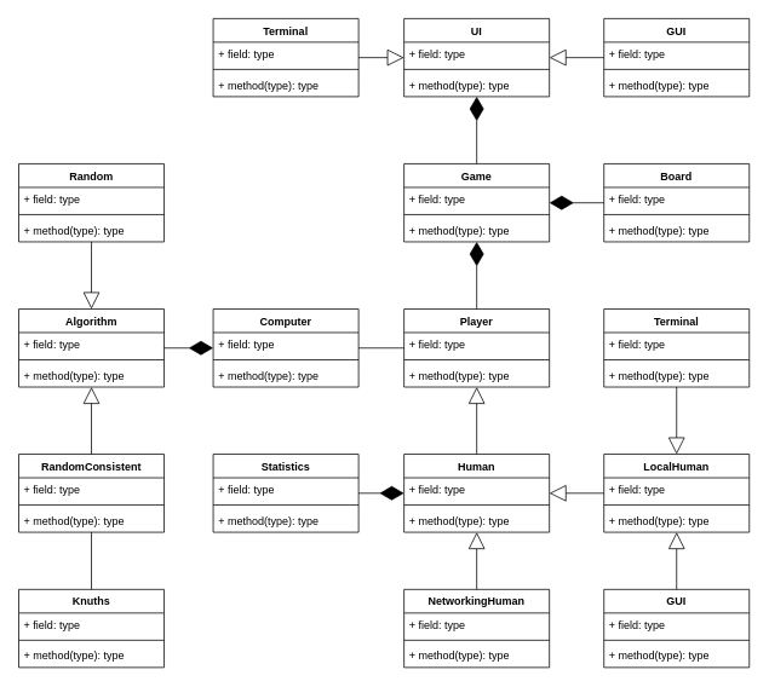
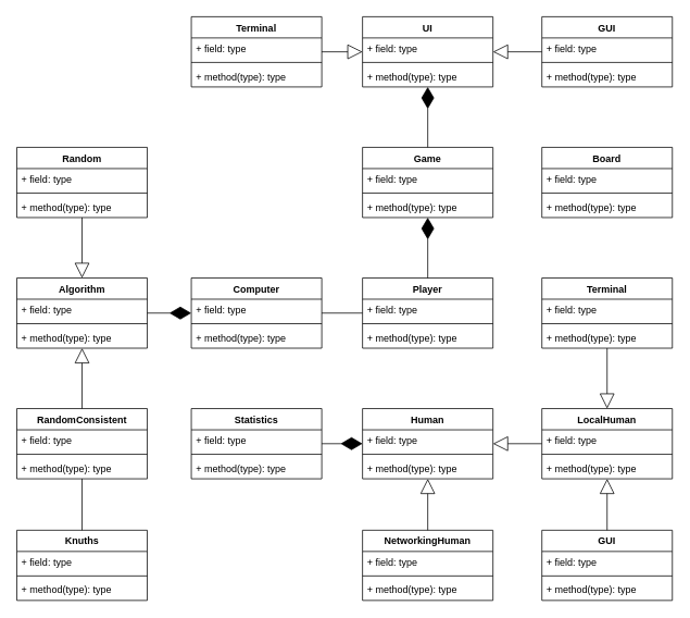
  <mxCell id="0" />
  <mxCell id="1" parent="0" />
  <mxCell id="2" value="Game" style="swimlane;fontStyle=1;align=center;verticalAlign=top;childLayout=stackLayout;horizontal=1;startSize=26;horizontalStack=0;resizeParent=1;resizeParentMax=0;resizeLast=0;collapsible=1;marginBottom=0;" parent="1" vertex="1"><mxGeometry x="444" y="180" width="160" height="86" as="geometry" /></mxCell>
  <mxCell id="3" value="+ field: type" style="text;strokeColor=none;fillColor=none;align=left;verticalAlign=top;spacingLeft=4;spacingRight=4;overflow=hidden;rotatable=0;points=[[0,0.5],[1,0.5]];portConstraint=eastwest;" parent="2" vertex="1"><mxGeometry y="26" width="160" height="26" as="geometry" /></mxCell>
  <mxCell id="4" value="" style="line;strokeWidth=1;fillColor=none;align=left;verticalAlign=middle;spacingTop=-1;spacingLeft=3;spacingRight=3;rotatable=0;labelPosition=right;points=[];portConstraint=eastwest;" parent="2" vertex="1"><mxGeometry y="52" width="160" height="8" as="geometry" /></mxCell>
  <mxCell id="5" value="+ method(type): type" style="text;strokeColor=none;fillColor=none;align=left;verticalAlign=top;spacingLeft=4;spacingRight=4;overflow=hidden;rotatable=0;points=[[0,0.5],[1,0.5]];portConstraint=eastwest;" parent="2" vertex="1"><mxGeometry y="60" width="160" height="26" as="geometry" /></mxCell>
  <mxCell id="6" value="Terminal" style="swimlane;fontStyle=1;align=center;verticalAlign=top;childLayout=stackLayout;horizontal=1;startSize=26;horizontalStack=0;resizeParent=1;resizeParentMax=0;resizeLast=0;collapsible=1;marginBottom=0;" parent="1" vertex="1"><mxGeometry x="664" y="340" width="160" height="86" as="geometry" /></mxCell>
  <mxCell id="7" value="+ field: type" style="text;strokeColor=none;fillColor=none;align=left;verticalAlign=top;spacingLeft=4;spacingRight=4;overflow=hidden;rotatable=0;points=[[0,0.5],[1,0.5]];portConstraint=eastwest;" parent="6" vertex="1"><mxGeometry y="26" width="160" height="26" as="geometry" /></mxCell>
  <mxCell id="8" value="" style="line;strokeWidth=1;fillColor=none;align=left;verticalAlign=middle;spacingTop=-1;spacingLeft=3;spacingRight=3;rotatable=0;labelPosition=right;points=[];portConstraint=eastwest;" parent="6" vertex="1"><mxGeometry y="52" width="160" height="8" as="geometry" /></mxCell>
  <mxCell id="9" value="+ method(type): type" style="text;strokeColor=none;fillColor=none;align=left;verticalAlign=top;spacingLeft=4;spacingRight=4;overflow=hidden;rotatable=0;points=[[0,0.5],[1,0.5]];portConstraint=eastwest;" parent="6" vertex="1"><mxGeometry y="60" width="160" height="26" as="geometry" /></mxCell>
  <mxCell id="10" value="GUI" style="swimlane;fontStyle=1;align=center;verticalAlign=top;childLayout=stackLayout;horizontal=1;startSize=26;horizontalStack=0;resizeParent=1;resizeParentMax=0;resizeLast=0;collapsible=1;marginBottom=0;" parent="1" vertex="1"><mxGeometry x="664" y="649" width="160" height="86" as="geometry" /></mxCell>
  <mxCell id="11" value="+ field: type" style="text;strokeColor=none;fillColor=none;align=left;verticalAlign=top;spacingLeft=4;spacingRight=4;overflow=hidden;rotatable=0;points=[[0,0.5],[1,0.5]];portConstraint=eastwest;" parent="10" vertex="1"><mxGeometry y="26" width="160" height="26" as="geometry" /></mxCell>
  <mxCell id="12" value="" style="line;strokeWidth=1;fillColor=none;align=left;verticalAlign=middle;spacingTop=-1;spacingLeft=3;spacingRight=3;rotatable=0;labelPosition=right;points=[];portConstraint=eastwest;" parent="10" vertex="1"><mxGeometry y="52" width="160" height="8" as="geometry" /></mxCell>
  <mxCell id="13" value="+ method(type): type" style="text;strokeColor=none;fillColor=none;align=left;verticalAlign=top;spacingLeft=4;spacingRight=4;overflow=hidden;rotatable=0;points=[[0,0.5],[1,0.5]];portConstraint=eastwest;" parent="10" vertex="1"><mxGeometry y="60" width="160" height="26" as="geometry" /></mxCell>
  <mxCell id="14" value="Computer" style="swimlane;fontStyle=1;align=center;verticalAlign=top;childLayout=stackLayout;horizontal=1;startSize=26;horizontalStack=0;resizeParent=1;resizeParentMax=0;resizeLast=0;collapsible=1;marginBottom=0;" parent="1" vertex="1"><mxGeometry x="234" y="340" width="160" height="86" as="geometry" /></mxCell>
  <mxCell id="15" value="+ field: type" style="text;strokeColor=none;fillColor=none;align=left;verticalAlign=top;spacingLeft=4;spacingRight=4;overflow=hidden;rotatable=0;points=[[0,0.5],[1,0.5]];portConstraint=eastwest;" parent="14" vertex="1"><mxGeometry y="26" width="160" height="26" as="geometry" /></mxCell>
  <mxCell id="16" value="" style="line;strokeWidth=1;fillColor=none;align=left;verticalAlign=middle;spacingTop=-1;spacingLeft=3;spacingRight=3;rotatable=0;labelPosition=right;points=[];portConstraint=eastwest;" parent="14" vertex="1"><mxGeometry y="52" width="160" height="8" as="geometry" /></mxCell>
  <mxCell id="17" value="+ method(type): type" style="text;strokeColor=none;fillColor=none;align=left;verticalAlign=top;spacingLeft=4;spacingRight=4;overflow=hidden;rotatable=0;points=[[0,0.5],[1,0.5]];portConstraint=eastwest;" parent="14" vertex="1"><mxGeometry y="60" width="160" height="26" as="geometry" /></mxCell>
  <mxCell id="18" value="" style="endArrow=diamondThin;endFill=1;endSize=24;html=1;rounded=0;exitX=0.5;exitY=0;exitDx=0;exitDy=0;" parent="1" source="19" target="2" edge="1"><mxGeometry width="160" relative="1" as="geometry"><mxPoint x="414" y="390" as="sourcePoint" /><mxPoint x="574" y="390" as="targetPoint" /><Array as="points"><mxPoint x="524" y="343" /></Array></mxGeometry></mxCell>
  <mxCell id="19" value="Player" style="swimlane;fontStyle=1;align=center;verticalAlign=top;childLayout=stackLayout;horizontal=1;startSize=26;horizontalStack=0;resizeParent=1;resizeParentMax=0;resizeLast=0;collapsible=1;marginBottom=0;" parent="1" vertex="1"><mxGeometry x="444" y="340" width="160" height="86" as="geometry" /></mxCell>
  <mxCell id="20" value="+ field: type" style="text;strokeColor=none;fillColor=none;align=left;verticalAlign=top;spacingLeft=4;spacingRight=4;overflow=hidden;rotatable=0;points=[[0,0.5],[1,0.5]];portConstraint=eastwest;" parent="19" vertex="1"><mxGeometry y="26" width="160" height="26" as="geometry" /></mxCell>
  <mxCell id="21" value="" style="line;strokeWidth=1;fillColor=none;align=left;verticalAlign=middle;spacingTop=-1;spacingLeft=3;spacingRight=3;rotatable=0;labelPosition=right;points=[];portConstraint=eastwest;" parent="19" vertex="1"><mxGeometry y="52" width="160" height="8" as="geometry" /></mxCell>
  <mxCell id="22" value="+ method(type): type" style="text;strokeColor=none;fillColor=none;align=left;verticalAlign=top;spacingLeft=4;spacingRight=4;overflow=hidden;rotatable=0;points=[[0,0.5],[1,0.5]];portConstraint=eastwest;" parent="19" vertex="1"><mxGeometry y="60" width="160" height="26" as="geometry" /></mxCell>
  <mxCell id="23" value="Human" style="swimlane;fontStyle=1;align=center;verticalAlign=top;childLayout=stackLayout;horizontal=1;startSize=26;horizontalStack=0;resizeParent=1;resizeParentMax=0;resizeLast=0;collapsible=1;marginBottom=0;" parent="1" vertex="1"><mxGeometry x="444" y="500" width="160" height="86" as="geometry" /></mxCell>
  <mxCell id="24" value="+ field: type" style="text;strokeColor=none;fillColor=none;align=left;verticalAlign=top;spacingLeft=4;spacingRight=4;overflow=hidden;rotatable=0;points=[[0,0.5],[1,0.5]];portConstraint=eastwest;" parent="23" vertex="1"><mxGeometry y="26" width="160" height="26" as="geometry" /></mxCell>
  <mxCell id="25" value="" style="line;strokeWidth=1;fillColor=none;align=left;verticalAlign=middle;spacingTop=-1;spacingLeft=3;spacingRight=3;rotatable=0;labelPosition=right;points=[];portConstraint=eastwest;" parent="23" vertex="1"><mxGeometry y="52" width="160" height="8" as="geometry" /></mxCell>
  <mxCell id="26" value="+ method(type): type" style="text;strokeColor=none;fillColor=none;align=left;verticalAlign=top;spacingLeft=4;spacingRight=4;overflow=hidden;rotatable=0;points=[[0,0.5],[1,0.5]];portConstraint=eastwest;" parent="23" vertex="1"><mxGeometry y="60" width="160" height="26" as="geometry" /></mxCell>
  <mxCell id="27" value="NetworkingHuman" style="swimlane;fontStyle=1;align=center;verticalAlign=top;childLayout=stackLayout;horizontal=1;startSize=26;horizontalStack=0;resizeParent=1;resizeParentMax=0;resizeLast=0;collapsible=1;marginBottom=0;" parent="1" vertex="1"><mxGeometry x="444" y="649" width="160" height="86" as="geometry" /></mxCell>
  <mxCell id="28" value="+ field: type" style="text;strokeColor=none;fillColor=none;align=left;verticalAlign=top;spacingLeft=4;spacingRight=4;overflow=hidden;rotatable=0;points=[[0,0.5],[1,0.5]];portConstraint=eastwest;" parent="27" vertex="1"><mxGeometry y="26" width="160" height="26" as="geometry" /></mxCell>
  <mxCell id="29" value="" style="line;strokeWidth=1;fillColor=none;align=left;verticalAlign=middle;spacingTop=-1;spacingLeft=3;spacingRight=3;rotatable=0;labelPosition=right;points=[];portConstraint=eastwest;" parent="27" vertex="1"><mxGeometry y="52" width="160" height="8" as="geometry" /></mxCell>
  <mxCell id="30" value="+ method(type): type" style="text;strokeColor=none;fillColor=none;align=left;verticalAlign=top;spacingLeft=4;spacingRight=4;overflow=hidden;rotatable=0;points=[[0,0.5],[1,0.5]];portConstraint=eastwest;" parent="27" vertex="1"><mxGeometry y="60" width="160" height="26" as="geometry" /></mxCell>
  <mxCell id="31" value="LocalHuman" style="swimlane;fontStyle=1;align=center;verticalAlign=top;childLayout=stackLayout;horizontal=1;startSize=26;horizontalStack=0;resizeParent=1;resizeParentMax=0;resizeLast=0;collapsible=1;marginBottom=0;" parent="1" vertex="1"><mxGeometry x="664" y="500" width="160" height="86" as="geometry" /></mxCell>
  <mxCell id="32" value="+ field: type" style="text;strokeColor=none;fillColor=none;align=left;verticalAlign=top;spacingLeft=4;spacingRight=4;overflow=hidden;rotatable=0;points=[[0,0.5],[1,0.5]];portConstraint=eastwest;" parent="31" vertex="1"><mxGeometry y="26" width="160" height="26" as="geometry" /></mxCell>
  <mxCell id="33" value="" style="line;strokeWidth=1;fillColor=none;align=left;verticalAlign=middle;spacingTop=-1;spacingLeft=3;spacingRight=3;rotatable=0;labelPosition=right;points=[];portConstraint=eastwest;" parent="31" vertex="1"><mxGeometry y="52" width="160" height="8" as="geometry" /></mxCell>
  <mxCell id="34" value="+ method(type): type" style="text;strokeColor=none;fillColor=none;align=left;verticalAlign=top;spacingLeft=4;spacingRight=4;overflow=hidden;rotatable=0;points=[[0,0.5],[1,0.5]];portConstraint=eastwest;" parent="31" vertex="1"><mxGeometry y="60" width="160" height="26" as="geometry" /></mxCell>
  <mxCell id="35" value="" style="endArrow=block;endSize=16;endFill=0;html=1;rounded=0;" parent="1" source="6" target="31" edge="1"><mxGeometry width="160" relative="1" as="geometry"><mxPoint x="-36" y="715" as="sourcePoint" /><mxPoint x="124" y="715" as="targetPoint" /><Array as="points" /></mxGeometry></mxCell>
  <mxCell id="36" value="" style="endArrow=none;endSize=16;endFill=0;html=1;rounded=0;" parent="1" source="14" target="19" edge="1"><mxGeometry width="160" relative="1" as="geometry"><mxPoint x="314" y="317" as="sourcePoint" /><mxPoint x="394" y="200" as="targetPoint" /><Array as="points" /></mxGeometry></mxCell>
- <mxCell id="37" value="" style="endArrow=block;endSize=16;endFill=0;html=1;rounded=0;" parent="1" source="23" target="19" edge="1"><mxGeometry width="160" relative="1" as="geometry"><mxPoint x="694" y="543" as="sourcePoint" /><mxPoint x="774" y="426" as="targetPoint" /><Array as="points" /></mxGeometry></mxCell>
  <mxCell id="38" value="" style="endArrow=block;endSize=16;endFill=0;html=1;rounded=0;" parent="1" source="31" target="23" edge="1"><mxGeometry width="160" relative="1" as="geometry"><mxPoint x="374" y="557" as="sourcePoint" /><mxPoint x="454" y="440" as="targetPoint" /><Array as="points" /></mxGeometry></mxCell>
  <mxCell id="39" value="" style="endArrow=block;endSize=16;endFill=0;html=1;rounded=0;" parent="1" source="27" target="23" edge="1"><mxGeometry width="160" relative="1" as="geometry"><mxPoint x="534" y="510" as="sourcePoint" /><mxPoint x="534" y="436" as="targetPoint" /><Array as="points" /></mxGeometry></mxCell>
  <mxCell id="40" value="Statistics" style="swimlane;fontStyle=1;align=center;verticalAlign=top;childLayout=stackLayout;horizontal=1;startSize=26;horizontalStack=0;resizeParent=1;resizeParentMax=0;resizeLast=0;collapsible=1;marginBottom=0;" parent="1" vertex="1"><mxGeometry x="234" y="500" width="160" height="86" as="geometry" /></mxCell>
  <mxCell id="41" value="+ field: type" style="text;strokeColor=none;fillColor=none;align=left;verticalAlign=top;spacingLeft=4;spacingRight=4;overflow=hidden;rotatable=0;points=[[0,0.5],[1,0.5]];portConstraint=eastwest;" parent="40" vertex="1"><mxGeometry y="26" width="160" height="26" as="geometry" /></mxCell>
  <mxCell id="42" value="" style="line;strokeWidth=1;fillColor=none;align=left;verticalAlign=middle;spacingTop=-1;spacingLeft=3;spacingRight=3;rotatable=0;labelPosition=right;points=[];portConstraint=eastwest;" parent="40" vertex="1"><mxGeometry y="52" width="160" height="8" as="geometry" /></mxCell>
  <mxCell id="43" value="+ method(type): type" style="text;strokeColor=none;fillColor=none;align=left;verticalAlign=top;spacingLeft=4;spacingRight=4;overflow=hidden;rotatable=0;points=[[0,0.5],[1,0.5]];portConstraint=eastwest;" parent="40" vertex="1"><mxGeometry y="60" width="160" height="26" as="geometry" /></mxCell>
  <mxCell id="44" value="" style="endArrow=diamondThin;endFill=1;endSize=24;html=1;rounded=0;" parent="1" source="40" target="23" edge="1"><mxGeometry width="160" relative="1" as="geometry"><mxPoint x="664" y="559" as="sourcePoint" /><mxPoint x="664" y="485" as="targetPoint" /><Array as="points" /></mxGeometry></mxCell>
- <mxCell id="45" value="" style="endArrow=diamondThin;endFill=1;endSize=24;html=1;rounded=0;" parent="1" source="46" target="2" edge="1"><mxGeometry width="160" relative="1" as="geometry"><mxPoint x="644" y="223" as="sourcePoint" /><mxPoint x="574" y="553" as="targetPoint" /><Array as="points" /></mxGeometry></mxCell>
  <mxCell id="46" value="Board" style="swimlane;fontStyle=1;align=center;verticalAlign=top;childLayout=stackLayout;horizontal=1;startSize=26;horizontalStack=0;resizeParent=1;resizeParentMax=0;resizeLast=0;collapsible=1;marginBottom=0;" parent="1" vertex="1"><mxGeometry x="664" y="180" width="160" height="86" as="geometry" /></mxCell>
  <mxCell id="47" value="+ field: type" style="text;strokeColor=none;fillColor=none;align=left;verticalAlign=top;spacingLeft=4;spacingRight=4;overflow=hidden;rotatable=0;points=[[0,0.5],[1,0.5]];portConstraint=eastwest;" parent="46" vertex="1"><mxGeometry y="26" width="160" height="26" as="geometry" /></mxCell>
  <mxCell id="48" value="" style="line;strokeWidth=1;fillColor=none;align=left;verticalAlign=middle;spacingTop=-1;spacingLeft=3;spacingRight=3;rotatable=0;labelPosition=right;points=[];portConstraint=eastwest;" parent="46" vertex="1"><mxGeometry y="52" width="160" height="8" as="geometry" /></mxCell>
  <mxCell id="49" value="+ method(type): type" style="text;strokeColor=none;fillColor=none;align=left;verticalAlign=top;spacingLeft=4;spacingRight=4;overflow=hidden;rotatable=0;points=[[0,0.5],[1,0.5]];portConstraint=eastwest;" parent="46" vertex="1"><mxGeometry y="60" width="160" height="26" as="geometry" /></mxCell>
  <mxCell id="50" value="" style="endArrow=block;endSize=16;endFill=0;html=1;rounded=0;" parent="1" source="10" target="31" edge="1"><mxGeometry width="160" relative="1" as="geometry"><mxPoint x="254" y="870" as="sourcePoint" /><mxPoint x="254" y="796" as="targetPoint" /><Array as="points" /></mxGeometry></mxCell>
  <mxCell id="51" value="UI" style="swimlane;fontStyle=1;align=center;verticalAlign=top;childLayout=stackLayout;horizontal=1;startSize=26;horizontalStack=0;resizeParent=1;resizeParentMax=0;resizeLast=0;collapsible=1;marginBottom=0;" parent="1" vertex="1"><mxGeometry x="444" y="20" width="160" height="86" as="geometry" /></mxCell>
  <mxCell id="52" value="+ field: type" style="text;strokeColor=none;fillColor=none;align=left;verticalAlign=top;spacingLeft=4;spacingRight=4;overflow=hidden;rotatable=0;points=[[0,0.5],[1,0.5]];portConstraint=eastwest;" parent="51" vertex="1"><mxGeometry y="26" width="160" height="26" as="geometry" /></mxCell>
  <mxCell id="53" value="" style="line;strokeWidth=1;fillColor=none;align=left;verticalAlign=middle;spacingTop=-1;spacingLeft=3;spacingRight=3;rotatable=0;labelPosition=right;points=[];portConstraint=eastwest;" parent="51" vertex="1"><mxGeometry y="52" width="160" height="8" as="geometry" /></mxCell>
  <mxCell id="54" value="+ method(type): type" style="text;strokeColor=none;fillColor=none;align=left;verticalAlign=top;spacingLeft=4;spacingRight=4;overflow=hidden;rotatable=0;points=[[0,0.5],[1,0.5]];portConstraint=eastwest;" parent="51" vertex="1"><mxGeometry y="60" width="160" height="26" as="geometry" /></mxCell>
  <mxCell id="55" value="" style="endArrow=block;endSize=16;endFill=0;html=1;rounded=0;" parent="1" source="56" target="51" edge="1"><mxGeometry width="160" relative="1" as="geometry"><mxPoint x="360" y="80" as="sourcePoint" /><mxPoint x="454" y="393" as="targetPoint" /><Array as="points" /></mxGeometry></mxCell>
  <mxCell id="56" value="Terminal" style="swimlane;fontStyle=1;align=center;verticalAlign=top;childLayout=stackLayout;horizontal=1;startSize=26;horizontalStack=0;resizeParent=1;resizeParentMax=0;resizeLast=0;collapsible=1;marginBottom=0;" parent="1" vertex="1"><mxGeometry x="234" y="20" width="160" height="86" as="geometry" /></mxCell>
  <mxCell id="57" value="+ field: type" style="text;strokeColor=none;fillColor=none;align=left;verticalAlign=top;spacingLeft=4;spacingRight=4;overflow=hidden;rotatable=0;points=[[0,0.5],[1,0.5]];portConstraint=eastwest;" parent="56" vertex="1"><mxGeometry y="26" width="160" height="26" as="geometry" /></mxCell>
  <mxCell id="58" value="" style="line;strokeWidth=1;fillColor=none;align=left;verticalAlign=middle;spacingTop=-1;spacingLeft=3;spacingRight=3;rotatable=0;labelPosition=right;points=[];portConstraint=eastwest;" parent="56" vertex="1"><mxGeometry y="52" width="160" height="8" as="geometry" /></mxCell>
  <mxCell id="59" value="+ method(type): type" style="text;strokeColor=none;fillColor=none;align=left;verticalAlign=top;spacingLeft=4;spacingRight=4;overflow=hidden;rotatable=0;points=[[0,0.5],[1,0.5]];portConstraint=eastwest;" parent="56" vertex="1"><mxGeometry y="60" width="160" height="26" as="geometry" /></mxCell>
  <mxCell id="60" value="" style="endArrow=diamondThin;endFill=1;endSize=24;html=1;rounded=0;" parent="1" source="2" target="51" edge="1"><mxGeometry width="160" relative="1" as="geometry"><mxPoint x="714" y="233" as="sourcePoint" /><mxPoint x="614" y="233" as="targetPoint" /><Array as="points" /></mxGeometry></mxCell>
  <mxCell id="61" value="GUI" style="swimlane;fontStyle=1;align=center;verticalAlign=top;childLayout=stackLayout;horizontal=1;startSize=26;horizontalStack=0;resizeParent=1;resizeParentMax=0;resizeLast=0;collapsible=1;marginBottom=0;" parent="1" vertex="1"><mxGeometry x="664" y="20" width="160" height="86" as="geometry" /></mxCell>
  <mxCell id="62" value="+ field: type" style="text;strokeColor=none;fillColor=none;align=left;verticalAlign=top;spacingLeft=4;spacingRight=4;overflow=hidden;rotatable=0;points=[[0,0.5],[1,0.5]];portConstraint=eastwest;" parent="61" vertex="1"><mxGeometry y="26" width="160" height="26" as="geometry" /></mxCell>
  <mxCell id="63" value="" style="line;strokeWidth=1;fillColor=none;align=left;verticalAlign=middle;spacingTop=-1;spacingLeft=3;spacingRight=3;rotatable=0;labelPosition=right;points=[];portConstraint=eastwest;" parent="61" vertex="1"><mxGeometry y="52" width="160" height="8" as="geometry" /></mxCell>
  <mxCell id="64" value="+ method(type): type" style="text;strokeColor=none;fillColor=none;align=left;verticalAlign=top;spacingLeft=4;spacingRight=4;overflow=hidden;rotatable=0;points=[[0,0.5],[1,0.5]];portConstraint=eastwest;" parent="61" vertex="1"><mxGeometry y="60" width="160" height="26" as="geometry" /></mxCell>
  <mxCell id="65" value="" style="endArrow=block;endSize=16;endFill=0;html=1;rounded=0;" parent="1" source="61" target="51" edge="1"><mxGeometry width="160" relative="1" as="geometry"><mxPoint x="334" y="73" as="sourcePoint" /><mxPoint x="414" y="73" as="targetPoint" /><Array as="points" /></mxGeometry></mxCell>
  <mxCell id="66" value="Algorithm" style="swimlane;fontStyle=1;align=center;verticalAlign=top;childLayout=stackLayout;horizontal=1;startSize=26;horizontalStack=0;resizeParent=1;resizeParentMax=0;resizeLast=0;collapsible=1;marginBottom=0;" parent="1" vertex="1"><mxGeometry x="20" y="340" width="160" height="86" as="geometry" /></mxCell>
  <mxCell id="67" value="+ field: type" style="text;strokeColor=none;fillColor=none;align=left;verticalAlign=top;spacingLeft=4;spacingRight=4;overflow=hidden;rotatable=0;points=[[0,0.5],[1,0.5]];portConstraint=eastwest;" parent="66" vertex="1"><mxGeometry y="26" width="160" height="26" as="geometry" /></mxCell>
  <mxCell id="68" value="" style="line;strokeWidth=1;fillColor=none;align=left;verticalAlign=middle;spacingTop=-1;spacingLeft=3;spacingRight=3;rotatable=0;labelPosition=right;points=[];portConstraint=eastwest;" parent="66" vertex="1"><mxGeometry y="52" width="160" height="8" as="geometry" /></mxCell>
  <mxCell id="69" value="+ method(type): type" style="text;strokeColor=none;fillColor=none;align=left;verticalAlign=top;spacingLeft=4;spacingRight=4;overflow=hidden;rotatable=0;points=[[0,0.5],[1,0.5]];portConstraint=eastwest;" parent="66" vertex="1"><mxGeometry y="60" width="160" height="26" as="geometry" /></mxCell>
  <mxCell id="70" value="" style="endArrow=diamondThin;endFill=1;endSize=24;html=1;rounded=0;" parent="1" source="66" target="14" edge="1"><mxGeometry width="160" relative="1" as="geometry"><mxPoint x="430" y="314" as="sourcePoint" /><mxPoint x="430" y="240" as="targetPoint" /><Array as="points" /></mxGeometry></mxCell>
  <mxCell id="71" value="Knuths" style="swimlane;fontStyle=1;align=center;verticalAlign=top;childLayout=stackLayout;horizontal=1;startSize=26;horizontalStack=0;resizeParent=1;resizeParentMax=0;resizeLast=0;collapsible=1;marginBottom=0;" vertex="1" parent="1"><mxGeometry x="20" y="649" width="160" height="86" as="geometry" /></mxCell>
  <mxCell id="72" value="+ field: type" style="text;strokeColor=none;fillColor=none;align=left;verticalAlign=top;spacingLeft=4;spacingRight=4;overflow=hidden;rotatable=0;points=[[0,0.5],[1,0.5]];portConstraint=eastwest;" vertex="1" parent="71"><mxGeometry y="26" width="160" height="26" as="geometry" /></mxCell>
  <mxCell id="73" value="" style="line;strokeWidth=1;fillColor=none;align=left;verticalAlign=middle;spacingTop=-1;spacingLeft=3;spacingRight=3;rotatable=0;labelPosition=right;points=[];portConstraint=eastwest;" vertex="1" parent="71"><mxGeometry y="52" width="160" height="8" as="geometry" /></mxCell>
  <mxCell id="74" value="+ method(type): type" style="text;strokeColor=none;fillColor=none;align=left;verticalAlign=top;spacingLeft=4;spacingRight=4;overflow=hidden;rotatable=0;points=[[0,0.5],[1,0.5]];portConstraint=eastwest;" vertex="1" parent="71"><mxGeometry y="60" width="160" height="26" as="geometry" /></mxCell>
  <mxCell id="75" value="RandomConsistent" style="swimlane;fontStyle=1;align=center;verticalAlign=top;childLayout=stackLayout;horizontal=1;startSize=26;horizontalStack=0;resizeParent=1;resizeParentMax=0;resizeLast=0;collapsible=1;marginBottom=0;" vertex="1" parent="1"><mxGeometry x="20" y="500" width="160" height="86" as="geometry" /></mxCell>
  <mxCell id="76" value="+ field: type" style="text;strokeColor=none;fillColor=none;align=left;verticalAlign=top;spacingLeft=4;spacingRight=4;overflow=hidden;rotatable=0;points=[[0,0.5],[1,0.5]];portConstraint=eastwest;" vertex="1" parent="75"><mxGeometry y="26" width="160" height="26" as="geometry" /></mxCell>
  <mxCell id="77" value="" style="line;strokeWidth=1;fillColor=none;align=left;verticalAlign=middle;spacingTop=-1;spacingLeft=3;spacingRight=3;rotatable=0;labelPosition=right;points=[];portConstraint=eastwest;" vertex="1" parent="75"><mxGeometry y="52" width="160" height="8" as="geometry" /></mxCell>
  <mxCell id="78" value="+ method(type): type" style="text;strokeColor=none;fillColor=none;align=left;verticalAlign=top;spacingLeft=4;spacingRight=4;overflow=hidden;rotatable=0;points=[[0,0.5],[1,0.5]];portConstraint=eastwest;" vertex="1" parent="75"><mxGeometry y="60" width="160" height="26" as="geometry" /></mxCell>
  <mxCell id="79" value="Random" style="swimlane;fontStyle=1;align=center;verticalAlign=top;childLayout=stackLayout;horizontal=1;startSize=26;horizontalStack=0;resizeParent=1;resizeParentMax=0;resizeLast=0;collapsible=1;marginBottom=0;" vertex="1" parent="1"><mxGeometry x="20" y="180" width="160" height="86" as="geometry" /></mxCell>
  <mxCell id="80" value="+ field: type" style="text;strokeColor=none;fillColor=none;align=left;verticalAlign=top;spacingLeft=4;spacingRight=4;overflow=hidden;rotatable=0;points=[[0,0.5],[1,0.5]];portConstraint=eastwest;" vertex="1" parent="79"><mxGeometry y="26" width="160" height="26" as="geometry" /></mxCell>
  <mxCell id="81" value="" style="line;strokeWidth=1;fillColor=none;align=left;verticalAlign=middle;spacingTop=-1;spacingLeft=3;spacingRight=3;rotatable=0;labelPosition=right;points=[];portConstraint=eastwest;" vertex="1" parent="79"><mxGeometry y="52" width="160" height="8" as="geometry" /></mxCell>
  <mxCell id="82" value="+ method(type): type" style="text;strokeColor=none;fillColor=none;align=left;verticalAlign=top;spacingLeft=4;spacingRight=4;overflow=hidden;rotatable=0;points=[[0,0.5],[1,0.5]];portConstraint=eastwest;" vertex="1" parent="79"><mxGeometry y="60" width="160" height="26" as="geometry" /></mxCell>
  <mxCell id="83" value="" style="endArrow=block;endSize=16;endFill=0;html=1;rounded=0;" edge="1" parent="1" source="79" target="66"><mxGeometry width="160" relative="1" as="geometry"><mxPoint x="404" y="393" as="sourcePoint" /><mxPoint x="454" y="393" as="targetPoint" /><Array as="points" /></mxGeometry></mxCell>
  <mxCell id="84" value="" style="endArrow=block;endSize=16;endFill=0;html=1;rounded=0;" edge="1" parent="1" source="75" target="66"><mxGeometry width="160" relative="1" as="geometry"><mxPoint x="414" y="403" as="sourcePoint" /><mxPoint x="464" y="403" as="targetPoint" /><Array as="points" /></mxGeometry></mxCell>
  <mxCell id="85" value="" style="endArrow=none;endSize=16;endFill=0;html=1;rounded=0;" edge="1" parent="1" source="71" target="75"><mxGeometry width="160" relative="1" as="geometry"><mxPoint x="424" y="413" as="sourcePoint" /><mxPoint x="474" y="413" as="targetPoint" /><Array as="points" /></mxGeometry></mxCell>
